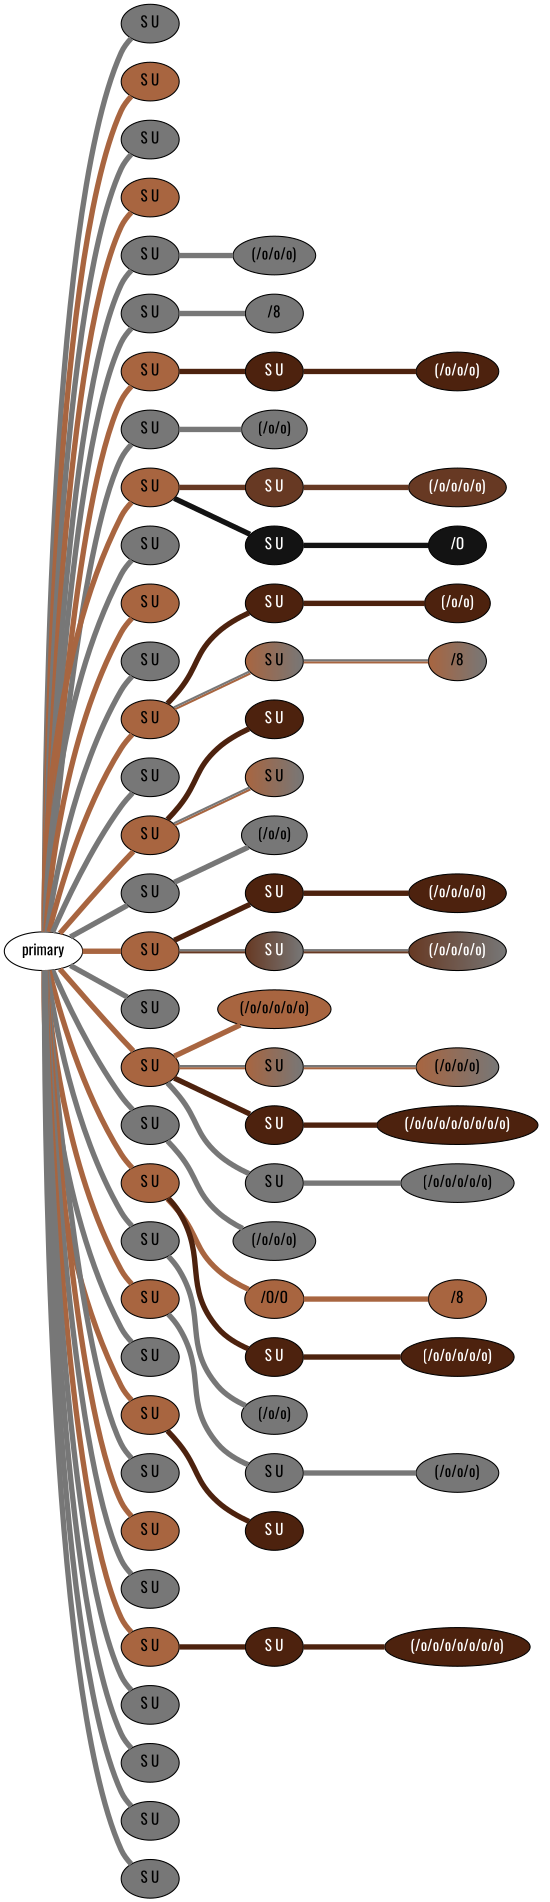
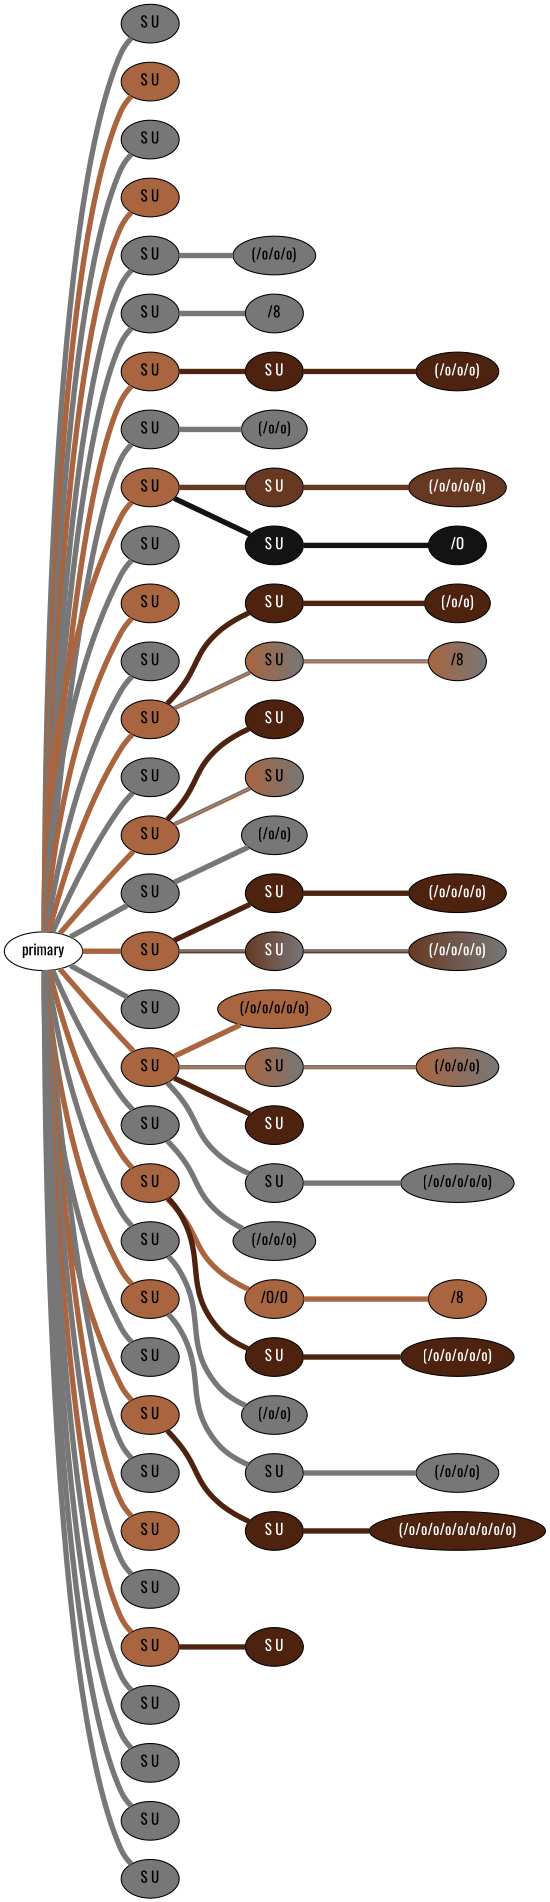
  graph {
    fontname=Oswald
    rankdir=LR
    node [fillcolor="#777777" fontcolor="#000000" fontname=Oswald pendant_attach=U pendant_ply=S qtype=pendant_node style=filled]
    edge [color="#777777" fontname=Oswald penwidth=5 qtype=pendant_link]
    n1 [label="S U" pendant_colors="#777777" pendant_length=22.0]
    primary [fillcolor="" fontcolor="" pendant_attach="" pendant_ply="" qtype="" style=""]
    n3 [fillcolor="#A86540" label="S U" pendant_colors="#A86540" pendant_length=20.5]
    n4 [label="S U" pendant_colors="#777777" pendant_length=29.0]
    n5 [fillcolor="#A86540" label="S U" pendant_colors="#A86540" pendant_length=26.0]
    n6 [label="S U" pendant_colors="#777777" pendant_length=30.0]
    n7 [label="S U" pendant_colors="#777777" pendant_length=27.5]
    n8 [fillcolor="#A86540" label="S U" pendant_colors="#A86540" pendant_length=23.0]
    n9 [label="S U" pendant_colors="#777777" pendant_length=30.0]
    n10 [fillcolor="#A86540" label="S U" pendant_colors="#A86540" pendant_length=28.0]
    n11 [label="S U" pendant_colors="#777777" pendant_length=31.0]
    n12 [fillcolor="#A86540" label="S U" pendant_colors="#A86540" pendant_length=35.0]
    n13 [label="S U" pendant_colors="#777777" pendant_length=32.0]
    n14 [fillcolor="#A86540" label="S U" pendant_colors="#A86540" pendant_length=35.0]
    n15 [label="S U" pendant_colors="#777777" pendant_length=23.0]
    n16 [fillcolor="#A86540" label="S U" pendant_colors="#A86540" pendant_length=21.0]
    n17 [label="S U" pendant_colors="#777777" pendant_length=25.0]
    n18 [fillcolor="#A86540" label="S U" pendant_colors="#A86540" pendant_length=28.0]
    n19 [label="S U" pendant_colors="#777777" pendant_length=21.0]
    n20 [fillcolor="#A86540" label="S U" pendant_colors="#A86540" pendant_length=24.0]
    n21 [label="S U" pendant_colors="#777777" pendant_length=23.0]
    n22 [fillcolor="#A86540" label="S U" pendant_colors="#A86540" pendant_length=23.0]
    n23 [label="S U" pendant_colors="#777777" pendant_length=25.5]
    n24 [fillcolor="#A86540" label="S U" pendant_colors="#A86540" pendant_length=24.5]
    n25 [label="S U" pendant_colors="#777777" pendant_length=26.0]
    n26 [fillcolor="#A86540" label="S U" pendant_colors="#A86540" pendant_length=24.5]
    n27 [label="S U" pendant_colors="#777777" pendant_length=25.0]
    n28 [fillcolor="#A86540" label="S U" pendant_colors="#A86540" pendant_length=24.0]
    n29 [label="S U" pendant_colors="#777777" pendant_length=24.0]
    n30 [fillcolor="#A86540" label="S U" pendant_colors="#A86540" pendant_length=27.5]
    n31 [label="S U" pendant_colors="#777777" pendant_length=30.0]
    n32 [label="S U" pendant_colors="#777777" pendant_length=29.5]
    n33 [label="S U" pendant_colors="#777777" pendant_length=30.0]
    n34 [label="S U" pendant_colors="#777777" pendant_length=31.0]
    n35 [knot_position=9.0 knot_spin=S knot_type=L knot_value=3 label="(/o/o/o)" qtype=knot_node pendant_attach="" pendant_ply=""]
    n36 [knot_position=7.5 knot_spin=S knot_type=E knot_value=1 label="/8" qtype=knot_node pendant_attach="" pendant_ply=""]
    n37 [fillcolor="#4D220E" fontcolor="#ffffff" label="S U" pendant_colors="#4D220E" pendant_length=14.0]
    n38 [knot_position=7.5 knot_spin=S knot_type=L knot_value=2 label="(/o/o)" qtype=knot_node pendant_attach="" pendant_ply=""]
    n39 [fillcolor="#673923" fontcolor="#ffffff" label="S U" pendant_colors="#673923" pendant_length=14.0]
    n40 [fillcolor="#131313" fontcolor="#ffffff" label="S U" pendant_colors="#131313" pendant_length=8.5]
    n41 [fillcolor="#4D220E" fontcolor="#ffffff" label="S U" pendant_colors="#4D220E" pendant_length=18.0]
    n42 [fillcolor="#A86540:#777777" label="S U" pendant_colors="#A86540:#777777" pendant_length=12.0]
    n43 [fillcolor="#4D220E" fontcolor="#ffffff" label="S U" pendant_colors="#4D220E" pendant_length=18.5]
    n44 [fillcolor="#A86540:#777777" label="S U" pendant_colors="#A86540:#777777" pendant_length=14.5]
    n45 [knot_position=7.0 knot_spin=S knot_type=L knot_value=2 label="(/o/o)" qtype=knot_node pendant_attach="" pendant_ply=""]
    n46 [fillcolor="#4D220E" fontcolor="#ffffff" label="S U" pendant_colors="#4D220E" pendant_length=18.0]
    n47 [fillcolor="#673923:#777777" fontcolor="#ffffff" label="S U" pendant_colors="#673923:#777777" pendant_length=11.0]
    n48 [fillcolor="#A86540" knot_position=3.0 knot_spin=S knot_type=L knot_value=5 label="(/o/o/o/o/o)" qtype=knot_node pendant_attach="" pendant_ply=""]
    n49 [fillcolor="#A86540:#777777" label="S U" pendant_colors="#A86540:#777777" pendant_length=8.0]
    n50 [fillcolor="#4D220E" fontcolor="#ffffff" label="S U" pendant_colors="#4D220E" pendant_length=14.0]
    n51 [label="S U" pendant_colors="#777777" pendant_length=14.5]
    n52 [knot_position=6.5 knot_spin=S knot_type=L knot_value=3 label="(/o/o/o)" qtype=knot_node pendant_attach="" pendant_ply=""]
    n53 [fillcolor="#A86540" knot_position=2.0 knot_spin=S knot_type=S knot_value=2 label="/O/O" qtype=knot_node pendant_attach="" pendant_ply=""]
    n54 [fillcolor="#4D220E" fontcolor="#ffffff" label="S U" pendant_colors="#4D220E" pendant_length=17.5]
    n55 [knot_position=6.5 knot_spin=S knot_type=L knot_value=2 label="(/o/o)" qtype=knot_node pendant_attach="" pendant_ply=""]
    n56 [label="S U" pendant_colors="#777777" pendant_length=29.0]
    n57 [fillcolor="#4D220E" fontcolor="#ffffff" label="S U" pendant_colors="#4D220E" pendant_length=12.0]
    n58 [fillcolor="#4D220E" fontcolor="#ffffff" label="S U" pendant_colors="#4D220E" pendant_length=15.0]
    n59 [fillcolor="#4D220E" fontcolor="#ffffff" knot_position=3.0 knot_spin=S knot_type=L knot_value=3 label="(/o/o/o)" qtype=knot_node pendant_attach="" pendant_ply=""]
    n60 [fillcolor="#673923" fontcolor="#ffffff" knot_position=4.0 knot_spin=S knot_type=L knot_value=4 label="(/o/o/o/o)" qtype=knot_node pendant_attach="" pendant_ply=""]
    n61 [fillcolor="#131313" fontcolor="#ffffff" knot_position=4.0 knot_spin=S knot_type=S knot_value=1 label="/O" qtype=knot_node pendant_attach="" pendant_ply=""]
    n62 [fillcolor="#4D220E" fontcolor="#ffffff" knot_position=3.5 knot_spin=S knot_type=L knot_value=2 label="(/o/o)" qtype=knot_node pendant_attach="" pendant_ply=""]
    n63 [fillcolor="#A86540:#777777" knot_position=2.0 knot_spin=S knot_type=E knot_value=1 label="/8" qtype=knot_node pendant_attach="" pendant_ply=""]
    n64 [fillcolor="#4D220E" fontcolor="#ffffff" knot_position=2.5 knot_spin=S knot_type=L knot_value=4 label="(/o/o/o/o)" qtype=knot_node pendant_attach="" pendant_ply=""]
    n65 [fillcolor="#673923:#777777" fontcolor="#ffffff" knot_position=2.5 knot_spin=S knot_type=L knot_value=4 label="(/o/o/o/o)" qtype=knot_node pendant_attach="" pendant_ply=""]
    n66 [fillcolor="#A86540:#777777" knot_position=2.5 knot_spin=S knot_type=L knot_value=3 label="(/o/o/o)" qtype=knot_node pendant_attach="" pendant_ply=""]
-   n67 [fillcolor="#4D220E" fontcolor="#ffffff" knot_position=2.5 knot_spin=S knot_type=L knot_value=8 label="(/o/o/o/o/o/o/o/o)" qtype=knot_node pendant_attach="" pendant_ply=""]
    n68 [knot_position=3.0 knot_spin=S knot_type=L knot_value=5 label="(/o/o/o/o/o)" qtype=knot_node pendant_attach="" pendant_ply=""]
    n69 [fillcolor="#A86540" knot_position=6.0 knot_spin=S knot_type=E knot_value=1 label="/8" qtype=knot_node pendant_attach="" pendant_ply=""]
    n70 [fillcolor="#4D220E" fontcolor="#ffffff" knot_position=3.5 knot_spin=S knot_type=L knot_value=5 label="(/o/o/o/o/o)" qtype=knot_node pendant_attach="" pendant_ply=""]
    n71 [knot_position=4.5 knot_spin=S knot_type=L knot_value=3 label="(/o/o/o)" qtype=knot_node pendant_attach="" pendant_ply=""]
-   n73 [fillcolor="#4D220E" fontcolor="#ffffff" knot_position=3.0 knot_spin=S knot_type=L knot_value=7 label="(/o/o/o/o/o/o/o)" qtype=knot_node pendant_attach="" pendant_ply=""]
+   n72 [fillcolor="#4D220E" fontcolor="#ffffff" knot_position=3.0 knot_spin=S knot_type=L knot_value=9 label="(/o/o/o/o/o/o/o/o/o)" qtype=knot_node pendant_attach="" pendant_ply=""]
    primary -- n1
    primary -- n3 [color="#A86540"]
    primary -- n4
    primary -- n5 [color="#A86540"]
    primary -- n6
    primary -- n7
    primary -- n8 [color="#A86540"]
    primary -- n9
    primary -- n10 [color="#A86540"]
    primary -- n11
    primary -- n12 [color="#A86540"]
    primary -- n13
    primary -- n14 [color="#A86540"]
    primary -- n15
    primary -- n16 [color="#A86540"]
    primary -- n17
    primary -- n18 [color="#A86540"]
    primary -- n19
    primary -- n20 [color="#A86540"]
    primary -- n21
    primary -- n22 [color="#A86540"]
    primary -- n23
    primary -- n24 [color="#A86540"]
    primary -- n25
    primary -- n26 [color="#A86540"]
    primary -- n27
    primary -- n28 [color="#A86540"]
    primary -- n29
    primary -- n30 [color="#A86540"]
    primary -- n31
    primary -- n32
    primary -- n33
    primary -- n34
    n6 -- n35 [qtype=knot_link]
    n7 -- n36 [qtype=knot_link]
    n8 -- n37 [color="#4D220E"]
    n9 -- n38 [qtype=knot_link]
    n10 -- n39 [color="#673923"]
    n10 -- n40 [color="#131313"]
    n14 -- n41 [color="#4D220E"]
    n14 -- n42 [color="#A86540:#777777" penwidth=2]
    n16 -- n43 [color="#4D220E"]
    n16 -- n44 [color="#A86540:#777777" penwidth=2]
    n17 -- n45 [qtype=knot_link]
    n18 -- n46 [color="#4D220E"]
    n18 -- n47 [color="#673923:#777777" penwidth=2]
    n20 -- n48 [color="#A86540" qtype=knot_link]
    n20 -- n49 [color="#A86540:#777777" penwidth=2]
    n20 -- n50 [color="#4D220E"]
    n20 -- n51
    n21 -- n52 [qtype=knot_link]
    n22 -- n53 [color="#A86540" qtype=knot_link]
    n22 -- n54 [color="#4D220E"]
    n23 -- n55 [qtype=knot_link]
    n24 -- n56
    n26 -- n57 [color="#4D220E"]
    n30 -- n58 [color="#4D220E"]
    n37 -- n59 [color="#4D220E" qtype=knot_link]
    n39 -- n60 [color="#673923" qtype=knot_link]
    n40 -- n61 [color="#131313" qtype=knot_link]
    n41 -- n62 [color="#4D220E" qtype=knot_link]
    n42 -- n63 [color="#A86540:#777777" penwidth=2 qtype=knot_link]
    n46 -- n64 [color="#4D220E" qtype=knot_link]
    n47 -- n65 [color="#673923:#777777" penwidth=2 qtype=knot_link]
    n49 -- n66 [color="#A86540:#777777" penwidth=2 qtype=knot_link]
-   n50 -- n67 [color="#4D220E" qtype=knot_link]
    n51 -- n68 [qtype=knot_link]
    n53 -- n69 [color="#A86540" qtype=knot_link]
    n54 -- n70 [color="#4D220E" qtype=knot_link]
    n56 -- n71 [qtype=knot_link]
-   n58 -- n73 [color="#4D220E" qtype=knot_link]
+   n57 -- n72 [color="#4D220E" qtype=knot_link]
  }
